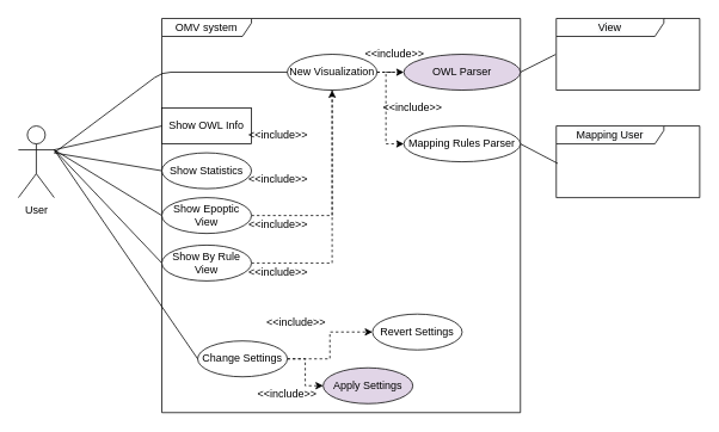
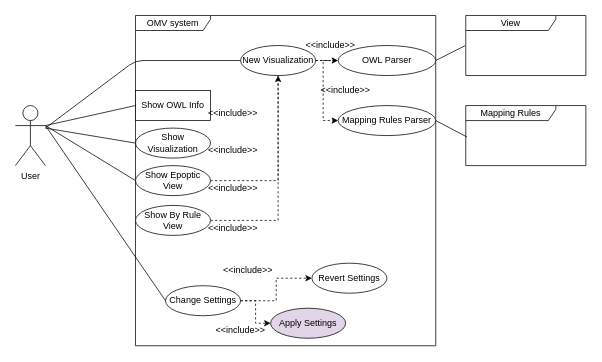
  <mxCell id="0" />
  <mxCell id="1" parent="0" />
  <mxCell id="2" value="OMV system" style="shape=umlFrame;whiteSpace=wrap;html=1;width=100;height=20;shadow=0;sketch=0;" vertex="1" parent="1"><mxGeometry x="180" y="20" width="400" height="440" as="geometry" /></mxCell>
  <mxCell id="3" style="edgeStyle=orthogonalEdgeStyle;rounded=0;orthogonalLoop=1;jettySize=auto;html=1;exitX=1;exitY=0.5;exitDx=0;exitDy=0;dashed=1;shadow=0;sketch=0;" edge="1" parent="1" source="4" target="33"><mxGeometry relative="1" as="geometry"><mxPoint x="360" y="200" as="targetPoint" /></mxGeometry></mxCell>
  <mxCell id="4" value="New Visualization" style="ellipse;whiteSpace=wrap;html=1;shadow=0;sketch=0;" vertex="1" parent="1"><mxGeometry x="320" y="60" width="100" height="40" as="geometry" /></mxCell>
  <mxCell id="5" value="User" style="shape=umlActor;verticalLabelPosition=bottom;verticalAlign=top;html=1;shadow=0;sketch=0;" vertex="1" parent="1"><mxGeometry x="20" y="140" width="40" height="80" as="geometry" /></mxCell>
  <mxCell id="6" value="Show OWL Info" style="whiteSpace=wrap;html=1;shadow=0;sketch=0;rounded=0;" vertex="1" parent="1"><mxGeometry x="180" y="120" width="100" height="40" as="geometry" /></mxCell>
- <mxCell id="7" value="Show Statistics" style="ellipse;whiteSpace=wrap;html=1;shadow=0;sketch=0;" vertex="1" parent="1"><mxGeometry x="180" y="170" width="100" height="40" as="geometry" /></mxCell>
+ <mxCell id="7" value="Show Visualization" style="ellipse;whiteSpace=wrap;html=1;shadow=0;sketch=0;" vertex="1" parent="1"><mxGeometry x="180" y="170" width="100" height="40" as="geometry" /></mxCell>
  <mxCell id="8" style="edgeStyle=orthogonalEdgeStyle;rounded=0;orthogonalLoop=1;jettySize=auto;html=1;exitX=1;exitY=0.5;exitDx=0;exitDy=0;dashed=1;shadow=0;sketch=0;entryX=0.5;entryY=1;entryDx=0;entryDy=0;endArrow=none;" edge="1" parent="1" source="9" target="4"><mxGeometry relative="1" as="geometry"><mxPoint x="360" y="200" as="targetPoint" /><Array as="points"><mxPoint x="370" y="240" /></Array></mxGeometry></mxCell>
  <mxCell id="9" value="Show Epoptic View" style="ellipse;whiteSpace=wrap;html=1;shadow=0;sketch=0;" vertex="1" parent="1"><mxGeometry x="180" y="220" width="100" height="40" as="geometry" /></mxCell>
  <mxCell id="10" style="edgeStyle=orthogonalEdgeStyle;rounded=0;orthogonalLoop=1;jettySize=auto;html=1;exitX=1;exitY=0.5;exitDx=0;exitDy=0;dashed=1;shadow=0;sketch=0;entryX=0.5;entryY=1;entryDx=0;entryDy=0;" edge="1" parent="1" source="11" target="4"><mxGeometry relative="1" as="geometry"><mxPoint x="360" y="200" as="targetPoint" /></mxGeometry></mxCell>
  <mxCell id="11" value="Show By Rule View" style="ellipse;whiteSpace=wrap;html=1;shadow=0;sketch=0;" vertex="1" parent="1"><mxGeometry x="180" y="273" width="100" height="40" as="geometry" /></mxCell>
  <mxCell id="12" style="edgeStyle=orthogonalEdgeStyle;orthogonalLoop=1;jettySize=auto;html=1;exitX=1;exitY=0.5;exitDx=0;exitDy=0;entryX=0;entryY=0.5;entryDx=0;entryDy=0;rounded=0;dashed=1;shadow=0;sketch=0;" edge="1" parent="1" source="14" target="15"><mxGeometry relative="1" as="geometry" /></mxCell>
  <mxCell id="13" style="edgeStyle=orthogonalEdgeStyle;rounded=0;orthogonalLoop=1;jettySize=auto;html=1;exitX=1;exitY=0.5;exitDx=0;exitDy=0;entryX=0;entryY=0.5;entryDx=0;entryDy=0;dashed=1;shadow=0;sketch=0;" edge="1" parent="1" source="14" target="23"><mxGeometry relative="1" as="geometry" /></mxCell>
  <mxCell id="14" value="Change Settings" style="ellipse;whiteSpace=wrap;html=1;shadow=0;sketch=0;" vertex="1" parent="1"><mxGeometry x="220" y="380" width="100" height="40" as="geometry" /></mxCell>
  <mxCell id="15" value="Apply Settings" style="ellipse;whiteSpace=wrap;html=1;shadow=0;sketch=0;fillColor=#e1d5e7;" vertex="1" parent="1"><mxGeometry x="360" y="410" width="100" height="40" as="geometry" /></mxCell>
  <mxCell id="16" value="" style="endArrow=none;html=1;exitX=0;exitY=0.5;exitDx=0;exitDy=0;entryX=1;entryY=0.333;entryDx=0;entryDy=0;entryPerimeter=0;shadow=0;sketch=0;" edge="1" parent="1" source="14" target="5"><mxGeometry width="50" height="50" relative="1" as="geometry"><mxPoint x="30" y="310" as="sourcePoint" /><mxPoint x="80" y="260" as="targetPoint" /></mxGeometry></mxCell>
- <mxCell id="17" value="" style="endArrow=none;html=1;exitX=0;exitY=0.5;exitDx=0;exitDy=0;entryX=1;entryY=0.333;entryDx=0;entryDy=0;entryPerimeter=0;shadow=0;sketch=0;" edge="1" parent="1" source="11" target="5"><mxGeometry width="50" height="50" relative="1" as="geometry"><mxPoint x="10" y="320" as="sourcePoint" /><mxPoint x="60" y="270" as="targetPoint" /></mxGeometry></mxCell>
  <mxCell id="18" value="" style="endArrow=none;html=1;exitX=1;exitY=0.333;exitDx=0;exitDy=0;exitPerimeter=0;entryX=0;entryY=0.5;entryDx=0;entryDy=0;shadow=0;sketch=0;" edge="1" parent="1" source="5" target="9"><mxGeometry width="50" height="50" relative="1" as="geometry"><mxPoint x="50" y="90" as="sourcePoint" /><mxPoint x="100" y="40" as="targetPoint" /></mxGeometry></mxCell>
  <mxCell id="19" value="" style="endArrow=none;html=1;entryX=0;entryY=0.5;entryDx=0;entryDy=0;shadow=0;sketch=0;" edge="1" parent="1" target="7"><mxGeometry width="50" height="50" relative="1" as="geometry"><mxPoint x="60" y="170" as="sourcePoint" /><mxPoint x="120" y="80" as="targetPoint" /></mxGeometry></mxCell>
  <mxCell id="20" value="" style="endArrow=none;html=1;exitX=1;exitY=0.333;exitDx=0;exitDy=0;exitPerimeter=0;entryX=0;entryY=0.5;entryDx=0;entryDy=0;shadow=0;sketch=0;" edge="1" parent="1" source="5" target="6"><mxGeometry width="50" height="50" relative="1" as="geometry"><mxPoint x="100" y="120" as="sourcePoint" /><mxPoint x="150" y="70" as="targetPoint" /></mxGeometry></mxCell>
  <mxCell id="21" value="" style="endArrow=none;html=1;entryX=0;entryY=0.5;entryDx=0;entryDy=0;shadow=0;sketch=0;" edge="1" parent="1" target="4"><mxGeometry width="50" height="50" relative="1" as="geometry"><mxPoint x="60" y="170" as="sourcePoint" /><mxPoint x="70" y="70" as="targetPoint" /><Array as="points"><mxPoint x="180" y="80" /></Array></mxGeometry></mxCell>
  <mxCell id="22" value="&amp;lt;&amp;lt;include&amp;gt;&amp;gt;" style="text;html=1;strokeColor=none;fillColor=none;align=center;verticalAlign=middle;whiteSpace=wrap;rounded=0;shadow=0;sketch=0;" vertex="1" parent="1"><mxGeometry x="290" y="430" width="60" height="20" as="geometry" /></mxCell>
  <mxCell id="23" value="Revert Settings" style="ellipse;whiteSpace=wrap;html=1;shadow=0;sketch=0;" vertex="1" parent="1"><mxGeometry x="415" y="350" width="100" height="40" as="geometry" /></mxCell>
  <mxCell id="24" value="&amp;lt;&amp;lt;include&amp;gt;&amp;gt;" style="text;html=1;strokeColor=none;fillColor=none;align=center;verticalAlign=middle;whiteSpace=wrap;rounded=0;shadow=0;sketch=0;" vertex="1" parent="1"><mxGeometry x="300" y="350" width="60" height="20" as="geometry" /></mxCell>
  <mxCell id="25" value="&amp;lt;&amp;lt;include&amp;gt;&amp;gt;" style="text;html=1;strokeColor=none;fillColor=none;align=center;verticalAlign=middle;whiteSpace=wrap;rounded=0;shadow=0;sketch=0;" vertex="1" parent="1"><mxGeometry x="410" y="50" width="60" height="20" as="geometry" /></mxCell>
  <mxCell id="26" value="&amp;lt;&amp;lt;include&amp;gt;&amp;gt;" style="text;html=1;strokeColor=none;fillColor=none;align=center;verticalAlign=middle;whiteSpace=wrap;rounded=0;shadow=0;sketch=0;" vertex="1" parent="1"><mxGeometry x="280" y="140" width="60" height="20" as="geometry" /></mxCell>
  <mxCell id="27" value="&amp;lt;&amp;lt;include&amp;gt;&amp;gt;" style="text;html=1;strokeColor=none;fillColor=none;align=center;verticalAlign=middle;whiteSpace=wrap;rounded=0;shadow=0;sketch=0;" vertex="1" parent="1"><mxGeometry x="280" y="190" width="60" height="20" as="geometry" /></mxCell>
  <mxCell id="28" value="&amp;lt;&amp;lt;include&amp;gt;&amp;gt;" style="text;html=1;strokeColor=none;fillColor=none;align=center;verticalAlign=middle;whiteSpace=wrap;rounded=0;shadow=0;sketch=0;" vertex="1" parent="1"><mxGeometry x="280" y="240" width="60" height="20" as="geometry" /></mxCell>
  <mxCell id="29" value="&lt;span style=&quot;font-weight: normal&quot;&gt;&amp;lt;&amp;lt;include&amp;gt;&amp;gt;&lt;/span&gt;" style="text;html=1;strokeColor=none;fillColor=none;align=center;verticalAlign=middle;whiteSpace=wrap;rounded=0;fontStyle=1;shadow=0;sketch=0;" vertex="1" parent="1"><mxGeometry x="280" y="293" width="60" height="20" as="geometry" /></mxCell>
  <mxCell id="30" value="&lt;span style=&quot;color: rgb(0 , 0 , 0) ; font-family: &amp;#34;helvetica&amp;#34; ; font-size: 12px ; font-style: normal ; font-weight: 400 ; letter-spacing: normal ; text-align: center ; text-indent: 0px ; text-transform: none ; word-spacing: 0px ; background-color: rgb(248 , 249 , 250) ; display: inline ; float: none&quot;&gt;View&lt;/span&gt;" style="shape=umlFrame;whiteSpace=wrap;html=1;width=120;height=20;shadow=0;sketch=0;" vertex="1" parent="1"><mxGeometry x="620" y="20" width="160" height="80" as="geometry" /></mxCell>
- <mxCell id="31" value="&lt;span style=&quot;color: rgb(0 , 0 , 0) ; font-family: &amp;#34;helvetica&amp;#34; ; font-size: 12px ; font-style: normal ; font-weight: 400 ; letter-spacing: normal ; text-align: center ; text-indent: 0px ; text-transform: none ; word-spacing: 0px ; background-color: rgb(248 , 249 , 250) ; display: inline ; float: none&quot;&gt;Mapping User&lt;/span&gt;" style="shape=umlFrame;whiteSpace=wrap;html=1;width=120;height=20;shadow=0;sketch=0;" vertex="1" parent="1"><mxGeometry x="620" y="140" width="160" height="80" as="geometry" /></mxCell>
+ <mxCell id="31" value="&lt;span style=&quot;color: rgb(0 , 0 , 0) ; font-family: &amp;#34;helvetica&amp;#34; ; font-size: 12px ; font-style: normal ; font-weight: 400 ; letter-spacing: normal ; text-align: center ; text-indent: 0px ; text-transform: none ; word-spacing: 0px ; background-color: rgb(248 , 249 , 250) ; display: inline ; float: none&quot;&gt;Mapping Rules&lt;/span&gt;" style="shape=umlFrame;whiteSpace=wrap;html=1;width=120;height=20;shadow=0;sketch=0;" vertex="1" parent="1"><mxGeometry x="620" y="140" width="160" height="80" as="geometry" /></mxCell>
  <mxCell id="32" value="Mapping Rules Parser&lt;span style=&quot;color: rgba(0 , 0 , 0 , 0) ; font-family: monospace ; font-size: 0px&quot;&gt;%3CmxGraphModel%3E%3Croot%3E%3CmxCell%20id%3D%220%22%2F%3E%3CmxCell%20id%3D%221%22%20parent%3D%220%22%2F%3E%3CmxCell%20id%3D%222%22%20value%3D%22Revert%20Settings%22%20style%3D%22ellipse%3BwhiteSpace%3Dwrap%3Bhtml%3D1%3Bshadow%3D0%3Bsketch%3D0%3B%22%20vertex%3D%221%22%20parent%3D%221%22%3E%3CmxGeometry%20x%3D%22420%22%20y%3D%22490%22%20width%3D%22100%22%20height%3D%2240%22%20as%3D%22geometry%22%2F%3E%3C%2FmxCell%3E%3C%2Froot%3E%3C%2FmxGraphModel%3E&lt;/span&gt;" style="ellipse;whiteSpace=wrap;html=1;shadow=0;sketch=0;" vertex="1" parent="1"><mxGeometry x="450" y="140" width="130" height="40" as="geometry" /></mxCell>
- <mxCell id="33" value="OWL Parser" style="ellipse;whiteSpace=wrap;html=1;shadow=0;sketch=0;fillColor=#e1d5e7;" vertex="1" parent="1"><mxGeometry x="450" y="60" width="130" height="40" as="geometry" /></mxCell>
+ <mxCell id="33" value="OWL Parser" style="ellipse;whiteSpace=wrap;html=1;shadow=0;sketch=0;" vertex="1" parent="1"><mxGeometry x="450" y="60" width="130" height="40" as="geometry" /></mxCell>
  <mxCell id="34" value="" style="endArrow=none;html=1;shadow=0;entryX=1;entryY=0.5;entryDx=0;entryDy=0;exitX=0.01;exitY=0.523;exitDx=0;exitDy=0;exitPerimeter=0;" edge="1" parent="1" source="31" target="32"><mxGeometry width="50" height="50" relative="1" as="geometry"><mxPoint x="510" y="390" as="sourcePoint" /><mxPoint x="560" y="340" as="targetPoint" /></mxGeometry></mxCell>
  <mxCell id="35" value="" style="endArrow=none;html=1;shadow=0;entryX=1;entryY=0.5;entryDx=0;entryDy=0;exitX=-0.005;exitY=0.502;exitDx=0;exitDy=0;exitPerimeter=0;" edge="1" parent="1" source="30" target="33"><mxGeometry width="50" height="50" relative="1" as="geometry"><mxPoint x="636.6" y="250.92" as="sourcePoint" /><mxPoint x="565" y="149.08" as="targetPoint" /></mxGeometry></mxCell>
  <mxCell id="36" style="edgeStyle=orthogonalEdgeStyle;rounded=0;orthogonalLoop=1;jettySize=auto;html=1;exitX=1;exitY=0.5;exitDx=0;exitDy=0;dashed=1;shadow=0;sketch=0;entryX=0;entryY=0.5;entryDx=0;entryDy=0;" edge="1" parent="1" source="4" target="32"><mxGeometry relative="1" as="geometry"><mxPoint x="430" y="90" as="sourcePoint" /><mxPoint x="460" y="90" as="targetPoint" /><Array as="points"><mxPoint x="430" y="80" /><mxPoint x="430" y="160" /></Array></mxGeometry></mxCell>
  <mxCell id="37" value="&amp;lt;&amp;lt;include&amp;gt;&amp;gt;" style="text;html=1;strokeColor=none;fillColor=none;align=center;verticalAlign=middle;whiteSpace=wrap;rounded=0;shadow=0;sketch=0;" vertex="1" parent="1"><mxGeometry x="430" y="110" width="60" height="20" as="geometry" /></mxCell>
